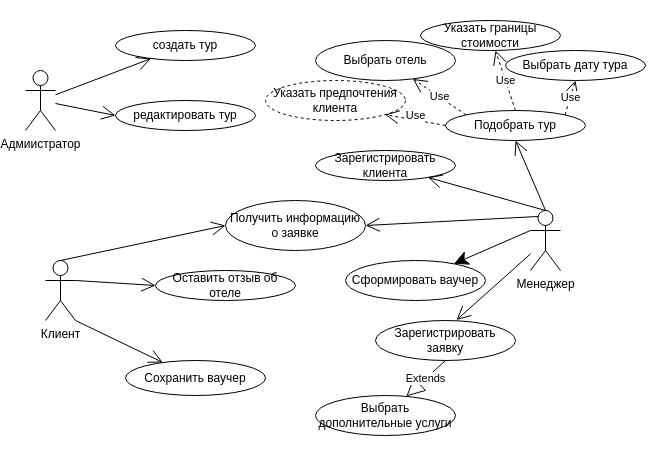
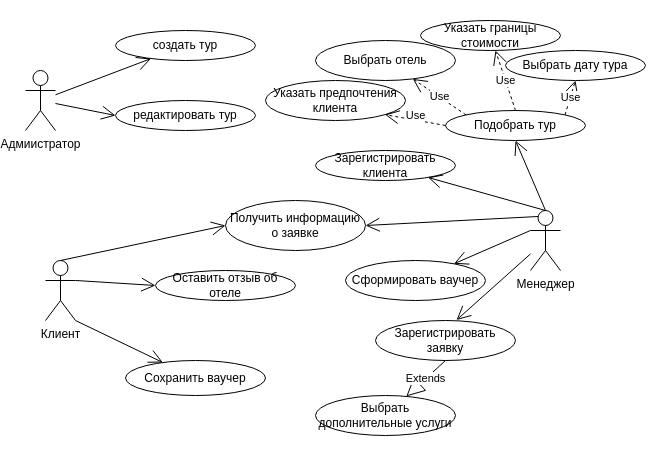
  <mxCell id="0" />
  <mxCell id="1" parent="0" />
  <mxCell id="2" value="&lt;div&gt;Менеджер&lt;/div&gt;" style="shape=umlActor;verticalLabelPosition=bottom;verticalAlign=top;html=1;" vertex="1" parent="1"><mxGeometry x="525" y="210" width="30" height="60" as="geometry" /></mxCell>
  <mxCell id="3" value="Клиент" style="shape=umlActor;verticalLabelPosition=bottom;verticalAlign=top;html=1;" vertex="1" parent="1"><mxGeometry x="40" y="260" width="30" height="60" as="geometry" /></mxCell>
  <mxCell id="4" value="Адмиистратор" style="shape=umlActor;verticalLabelPosition=bottom;verticalAlign=top;html=1;" vertex="1" parent="1"><mxGeometry x="20" y="70" width="30" height="60" as="geometry" /></mxCell>
  <mxCell id="5" value="Подобрать тур" style="ellipse;whiteSpace=wrap;html=1;" vertex="1" parent="1"><mxGeometry x="440" y="110" width="140" height="30" as="geometry" /></mxCell>
  <mxCell id="6" value="Выбрать дату тура" style="ellipse;whiteSpace=wrap;html=1;" vertex="1" parent="1"><mxGeometry x="500" y="50" width="140" height="30" as="geometry" /></mxCell>
  <mxCell id="7" value="редактировать тур" style="ellipse;whiteSpace=wrap;html=1;" vertex="1" parent="1"><mxGeometry x="110" y="100" width="140" height="30" as="geometry" /></mxCell>
- <mxCell id="8" value="&lt;div&gt;Указать предпочтения клиента&lt;/div&gt;" style="ellipse;whiteSpace=wrap;html=1;dashed=1;" vertex="1" parent="1"><mxGeometry x="260" y="80" width="140" height="40" as="geometry" /></mxCell>
+ <mxCell id="8" value="&lt;div&gt;Указать предпочтения клиента&lt;/div&gt;" style="ellipse;whiteSpace=wrap;html=1;" vertex="1" parent="1"><mxGeometry x="260" y="80" width="140" height="40" as="geometry" /></mxCell>
  <mxCell id="9" value="Оставить отзыв об отеле" style="ellipse;whiteSpace=wrap;html=1;" vertex="1" parent="1"><mxGeometry x="150" y="270" width="140" height="30" as="geometry" /></mxCell>
  <mxCell id="10" value="Выбрать отель" style="ellipse;whiteSpace=wrap;html=1;" vertex="1" parent="1"><mxGeometry x="310" y="40" width="140" height="40" as="geometry" /></mxCell>
  <mxCell id="11" value="Зарегистрировать клиента" style="ellipse;whiteSpace=wrap;html=1;" vertex="1" parent="1"><mxGeometry x="310" y="150" width="140" height="30" as="geometry" /></mxCell>
  <mxCell id="12" value="Сохранить ваучер" style="ellipse;whiteSpace=wrap;html=1;" vertex="1" parent="1"><mxGeometry x="120" y="360" width="140" height="35" as="geometry" /></mxCell>
  <mxCell id="13" value="&lt;div&gt;создать тур&lt;/div&gt;" style="ellipse;whiteSpace=wrap;html=1;" vertex="1" parent="1"><mxGeometry x="110" y="30" width="140" height="30" as="geometry" /></mxCell>
  <mxCell id="14" value="Указать границы стоимости" style="ellipse;whiteSpace=wrap;html=1;" vertex="1" parent="1"><mxGeometry x="415" y="20" width="140" height="30" as="geometry" /></mxCell>
  <mxCell id="15" value="Получить информацию о заявке" style="ellipse;whiteSpace=wrap;html=1;" vertex="1" parent="1"><mxGeometry x="220" y="200" width="140" height="50" as="geometry" /></mxCell>
  <mxCell id="16" value="Выбрать дополнительные услуги" style="ellipse;whiteSpace=wrap;html=1;" vertex="1" parent="1"><mxGeometry x="310" y="395" width="140" height="40" as="geometry" /></mxCell>
  <mxCell id="17" value="Сформировать ваучер" style="ellipse;whiteSpace=wrap;html=1;" vertex="1" parent="1"><mxGeometry x="340" y="260" width="140" height="40" as="geometry" /></mxCell>
  <mxCell id="18" value="Зарегистрировать заявку" style="ellipse;whiteSpace=wrap;html=1;" vertex="1" parent="1"><mxGeometry x="370" y="320" width="140" height="40" as="geometry" /></mxCell>
  <mxCell id="19" value="Use" style="endArrow=open;endSize=12;dashed=1;html=1;exitX=0.5;exitY=0;exitDx=0;exitDy=0;" edge="1" parent="1" source="5" target="14"><mxGeometry width="160" relative="1" as="geometry"><mxPoint x="310" y="220" as="sourcePoint" /><mxPoint x="470" y="220" as="targetPoint" /></mxGeometry></mxCell>
  <mxCell id="20" value="Use" style="endArrow=open;endSize=12;dashed=1;html=1;exitX=1;exitY=0;exitDx=0;exitDy=0;entryX=0.5;entryY=1;entryDx=0;entryDy=0;" edge="1" parent="1" source="5" target="6"><mxGeometry width="160" relative="1" as="geometry"><mxPoint x="310" y="220" as="sourcePoint" /><mxPoint x="470" y="220" as="targetPoint" /></mxGeometry></mxCell>
  <mxCell id="21" value="Use" style="endArrow=open;endSize=12;dashed=1;html=1;exitX=0;exitY=0;exitDx=0;exitDy=0;" edge="1" parent="1" source="5" target="10"><mxGeometry width="160" relative="1" as="geometry"><mxPoint x="310" y="220" as="sourcePoint" /><mxPoint x="470" y="220" as="targetPoint" /></mxGeometry></mxCell>
  <mxCell id="22" value="Use" style="endArrow=open;endSize=12;dashed=1;html=1;exitX=0;exitY=0.5;exitDx=0;exitDy=0;entryX=1;entryY=1;entryDx=0;entryDy=0;" edge="1" parent="1" source="5" target="8"><mxGeometry x="0.023" y="-5" width="160" relative="1" as="geometry"><mxPoint x="310" y="220" as="sourcePoint" /><mxPoint x="470" y="220" as="targetPoint" /><mxPoint as="offset" /></mxGeometry></mxCell>
- <mxCell id="23" value="" style="endArrow=classic;endFill=1;endSize=12;html=1;exitX=0;exitY=0.333;exitDx=0;exitDy=0;exitPerimeter=0;" edge="1" parent="1" source="2" target="17"><mxGeometry width="160" relative="1" as="geometry"><mxPoint x="310" y="220" as="sourcePoint" /><mxPoint x="470" y="220" as="targetPoint" /></mxGeometry></mxCell>
+ <mxCell id="23" value="" style="endArrow=open;endFill=1;endSize=12;html=1;exitX=0;exitY=0.333;exitDx=0;exitDy=0;exitPerimeter=0;" edge="1" parent="1" source="2" target="17"><mxGeometry width="160" relative="1" as="geometry"><mxPoint x="310" y="220" as="sourcePoint" /><mxPoint x="470" y="220" as="targetPoint" /></mxGeometry></mxCell>
  <mxCell id="24" value="" style="endArrow=open;endFill=1;endSize=12;html=1;entryX=0.579;entryY=-0.012;entryDx=0;entryDy=0;entryPerimeter=0;" edge="1" parent="1" source="2" target="18"><mxGeometry width="160" relative="1" as="geometry"><mxPoint x="310" y="220" as="sourcePoint" /><mxPoint x="470" y="220" as="targetPoint" /></mxGeometry></mxCell>
  <mxCell id="25" value="" style="endArrow=open;endFill=1;endSize=12;html=1;exitX=1;exitY=0.333;exitDx=0;exitDy=0;exitPerimeter=0;entryX=0;entryY=0.5;entryDx=0;entryDy=0;" edge="1" parent="1" source="3" target="9"><mxGeometry width="160" relative="1" as="geometry"><mxPoint x="310" y="220" as="sourcePoint" /><mxPoint x="470" y="220" as="targetPoint" /></mxGeometry></mxCell>
  <mxCell id="26" value="" style="endArrow=open;endFill=1;endSize=12;html=1;exitX=1;exitY=1;exitDx=0;exitDy=0;exitPerimeter=0;" edge="1" parent="1" source="3" target="12"><mxGeometry width="160" relative="1" as="geometry"><mxPoint x="310" y="220" as="sourcePoint" /><mxPoint x="470" y="220" as="targetPoint" /></mxGeometry></mxCell>
  <mxCell id="27" value="" style="endArrow=open;endFill=1;endSize=12;html=1;exitX=0.5;exitY=0;exitDx=0;exitDy=0;exitPerimeter=0;entryX=0;entryY=0.5;entryDx=0;entryDy=0;" edge="1" parent="1" source="3" target="15"><mxGeometry width="160" relative="1" as="geometry"><mxPoint x="310" y="220" as="sourcePoint" /><mxPoint x="470" y="220" as="targetPoint" /></mxGeometry></mxCell>
  <mxCell id="28" value="" style="endArrow=open;endFill=1;endSize=12;html=1;entryX=1;entryY=0.5;entryDx=0;entryDy=0;exitX=0.25;exitY=0.1;exitDx=0;exitDy=0;exitPerimeter=0;" edge="1" parent="1" source="2" target="15"><mxGeometry width="160" relative="1" as="geometry"><mxPoint x="310" y="220" as="sourcePoint" /><mxPoint x="470" y="220" as="targetPoint" /></mxGeometry></mxCell>
  <mxCell id="29" value="" style="endArrow=open;endFill=1;endSize=12;html=1;exitX=0.5;exitY=0;exitDx=0;exitDy=0;exitPerimeter=0;entryX=0.5;entryY=1;entryDx=0;entryDy=0;" edge="1" parent="1" source="2" target="5"><mxGeometry width="160" relative="1" as="geometry"><mxPoint x="310" y="220" as="sourcePoint" /><mxPoint x="470" y="220" as="targetPoint" /></mxGeometry></mxCell>
  <mxCell id="30" value="" style="endArrow=open;endFill=1;endSize=12;html=1;exitX=0.5;exitY=0;exitDx=0;exitDy=0;exitPerimeter=0;" edge="1" parent="1" source="2" target="11"><mxGeometry width="160" relative="1" as="geometry"><mxPoint x="310" y="220" as="sourcePoint" /><mxPoint x="470" y="220" as="targetPoint" /></mxGeometry></mxCell>
  <mxCell id="31" value="" style="endArrow=open;endFill=1;endSize=12;html=1;" edge="1" parent="1" source="4" target="13"><mxGeometry width="160" relative="1" as="geometry"><mxPoint x="310" y="220" as="sourcePoint" /><mxPoint x="470" y="220" as="targetPoint" /></mxGeometry></mxCell>
  <mxCell id="32" value="" style="endArrow=open;endFill=1;endSize=12;html=1;entryX=0;entryY=0.5;entryDx=0;entryDy=0;" edge="1" parent="1" source="4" target="7"><mxGeometry width="160" relative="1" as="geometry"><mxPoint x="310" y="220" as="sourcePoint" /><mxPoint x="470" y="220" as="targetPoint" /></mxGeometry></mxCell>
  <mxCell id="33" value="Extends" style="endArrow=block;endSize=16;endFill=0;html=1;exitX=0.5;exitY=1;exitDx=0;exitDy=0;" edge="1" parent="1" source="18" target="16"><mxGeometry width="160" relative="1" as="geometry"><mxPoint x="310" y="220" as="sourcePoint" /><mxPoint x="470" y="220" as="targetPoint" /></mxGeometry></mxCell>
